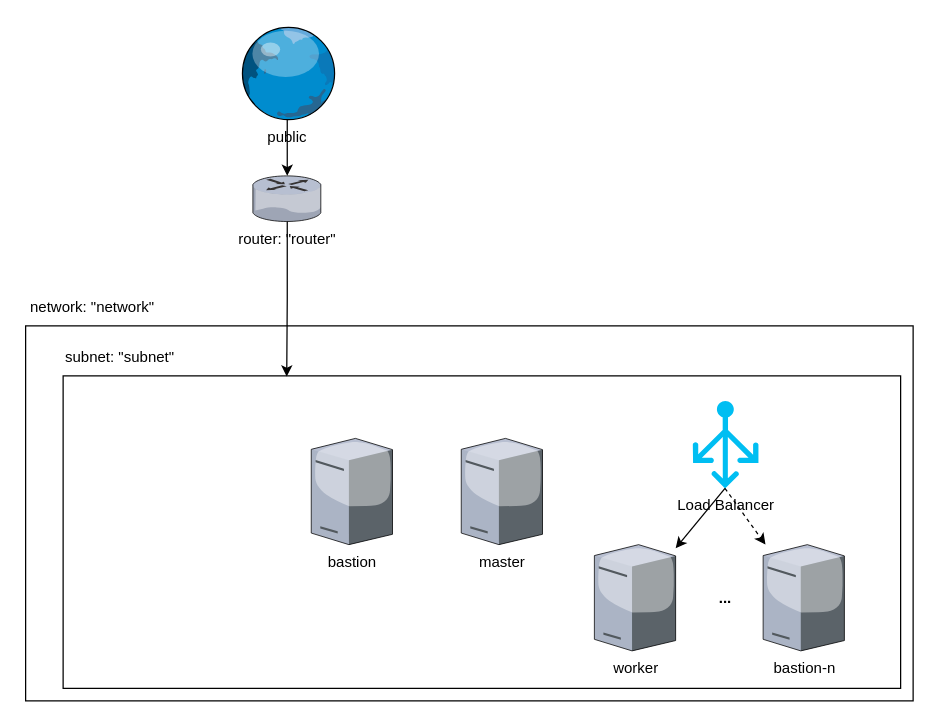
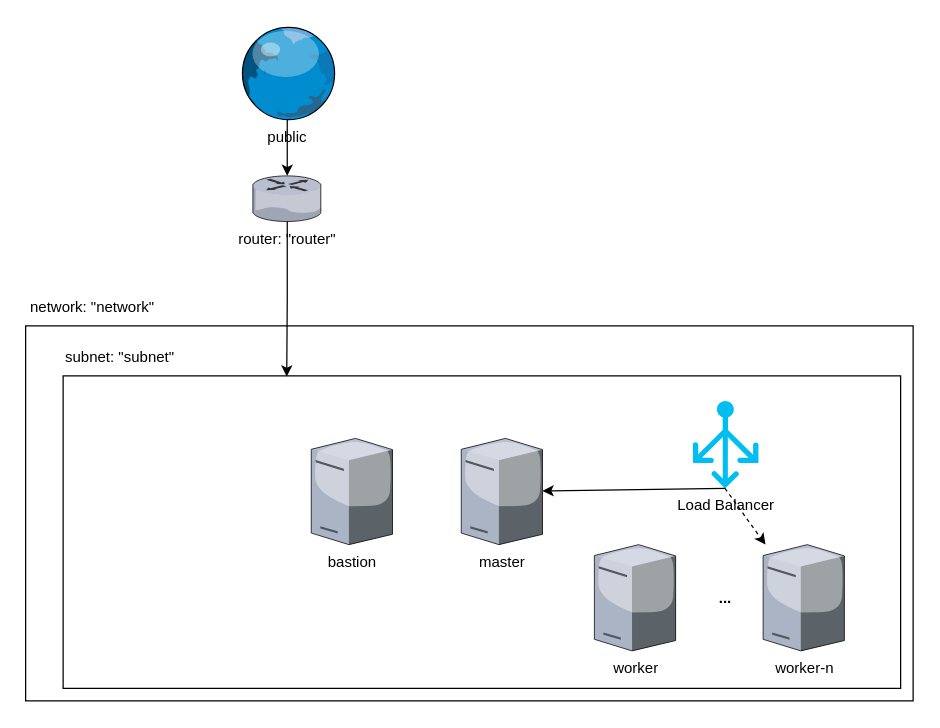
  <mxCell id="0" />
  <mxCell id="1" parent="0" />
  <mxCell id="2" style="edgeStyle=orthogonalEdgeStyle;rounded=0;orthogonalLoop=1;jettySize=auto;html=1;" edge="1" parent="1" source="3" target="4"><mxGeometry relative="1" as="geometry" /></mxCell>
  <mxCell id="3" value="public" style="verticalLabelPosition=bottom;sketch=0;aspect=fixed;html=1;verticalAlign=top;strokeColor=none;align=center;outlineConnect=0;shape=mxgraph.citrix.globe;" vertex="1" parent="1"><mxGeometry x="190" y="20" width="78.5" height="75" as="geometry" /></mxCell>
  <mxCell id="4" value="router: &quot;router&quot;" style="verticalLabelPosition=bottom;sketch=0;aspect=fixed;html=1;verticalAlign=top;strokeColor=none;align=center;outlineConnect=0;shape=mxgraph.citrix.router;" vertex="1" parent="1"><mxGeometry x="201.75" y="140" width="55" height="36.5" as="geometry" /></mxCell>
  <mxCell id="5" value="" style="rounded=0;whiteSpace=wrap;html=1;" vertex="1" parent="1"><mxGeometry x="20" y="260" width="710" height="300" as="geometry" /></mxCell>
  <mxCell id="6" value="" style="rounded=0;whiteSpace=wrap;html=1;" vertex="1" parent="1"><mxGeometry x="50" y="300" width="670" height="250" as="geometry" /></mxCell>
  <mxCell id="7" value="&lt;div align=&quot;left&quot;&gt;subnet: &quot;subnet&quot;&lt;/div&gt;" style="text;html=1;strokeColor=none;fillColor=none;align=left;verticalAlign=middle;whiteSpace=wrap;rounded=0;" vertex="1" parent="1"><mxGeometry x="50" y="270" width="120" height="30" as="geometry" /></mxCell>
  <mxCell id="8" value="&lt;div align=&quot;left&quot;&gt;network: &quot;network&quot;&lt;/div&gt;" style="text;html=1;strokeColor=none;fillColor=none;align=left;verticalAlign=middle;whiteSpace=wrap;rounded=0;" vertex="1" parent="1"><mxGeometry x="21.75" y="230" width="160" height="30" as="geometry" /></mxCell>
  <mxCell id="9" style="edgeStyle=orthogonalEdgeStyle;rounded=0;orthogonalLoop=1;jettySize=auto;html=1;entryX=0.267;entryY=0.002;entryDx=0;entryDy=0;entryPerimeter=0;" edge="1" parent="1" source="4" target="6"><mxGeometry relative="1" as="geometry" /></mxCell>
  <mxCell id="10" value="&lt;div&gt;bastion&lt;/div&gt;" style="verticalLabelPosition=bottom;sketch=0;aspect=fixed;html=1;verticalAlign=top;strokeColor=none;align=center;outlineConnect=0;shape=mxgraph.citrix.license_server;" vertex="1" parent="1"><mxGeometry x="248.5" y="350" width="65" height="85" as="geometry" /></mxCell>
  <mxCell id="11" value="master" style="verticalLabelPosition=bottom;sketch=0;aspect=fixed;html=1;verticalAlign=top;strokeColor=none;align=center;outlineConnect=0;shape=mxgraph.citrix.license_server;" vertex="1" parent="1"><mxGeometry x="368.5" y="350" width="65" height="85" as="geometry" /></mxCell>
  <mxCell id="12" value="worker" style="verticalLabelPosition=bottom;sketch=0;aspect=fixed;html=1;verticalAlign=top;strokeColor=none;align=center;outlineConnect=0;shape=mxgraph.citrix.license_server;" vertex="1" parent="1"><mxGeometry x="475" y="435" width="65" height="85" as="geometry" /></mxCell>
- <mxCell id="13" value="bastion-n" style="verticalLabelPosition=bottom;sketch=0;aspect=fixed;html=1;verticalAlign=top;strokeColor=none;align=center;outlineConnect=0;shape=mxgraph.citrix.license_server;" vertex="1" parent="1"><mxGeometry x="610" y="435" width="65" height="85" as="geometry" /></mxCell>
+ <mxCell id="13" value="worker-n" style="verticalLabelPosition=bottom;sketch=0;aspect=fixed;html=1;verticalAlign=top;strokeColor=none;align=center;outlineConnect=0;shape=mxgraph.citrix.license_server;" vertex="1" parent="1"><mxGeometry x="610" y="435" width="65" height="85" as="geometry" /></mxCell>
  <mxCell id="14" value="&lt;b&gt;...&lt;/b&gt;" style="text;html=1;strokeColor=none;fillColor=none;align=center;verticalAlign=middle;whiteSpace=wrap;rounded=0;" vertex="1" parent="1"><mxGeometry x="550" y="462.5" width="60" height="30" as="geometry" /></mxCell>
  <mxCell id="15" value="Load Balancer" style="verticalLabelPosition=bottom;html=1;verticalAlign=top;align=center;strokeColor=none;fillColor=#00BEF2;shape=mxgraph.azure.load_balancer_generic;pointerEvents=1;" vertex="1" parent="1"><mxGeometry x="553.75" y="320" width="52.5" height="70" as="geometry" /></mxCell>
- <mxCell id="16" value="" style="endArrow=classic;html=1;rounded=0;exitX=0.49;exitY=1;exitDx=0;exitDy=0;exitPerimeter=0;" edge="1" parent="1" source="15" target="12"><mxGeometry width="50" height="50" relative="1" as="geometry"><mxPoint x="405" y="390" as="sourcePoint" /><mxPoint x="455" y="340" as="targetPoint" /></mxGeometry></mxCell>
+ <mxCell id="16" value="" style="endArrow=classic;html=1;rounded=0;exitX=0.49;exitY=1;exitDx=0;exitDy=0;exitPerimeter=0;" edge="1" parent="1" source="15" target="11"><mxGeometry width="50" height="50" relative="1" as="geometry"><mxPoint x="405" y="390" as="sourcePoint" /><mxPoint x="455" y="340" as="targetPoint" /></mxGeometry></mxCell>
  <mxCell id="17" value="" style="endArrow=classic;html=1;rounded=0;exitX=0.49;exitY=1;exitDx=0;exitDy=0;exitPerimeter=0;dashed=1;" edge="1" parent="1" source="15" target="13"><mxGeometry width="50" height="50" relative="1" as="geometry"><mxPoint x="589.475" y="400" as="sourcePoint" /><mxPoint x="557.602" y="445" as="targetPoint" /></mxGeometry></mxCell>
